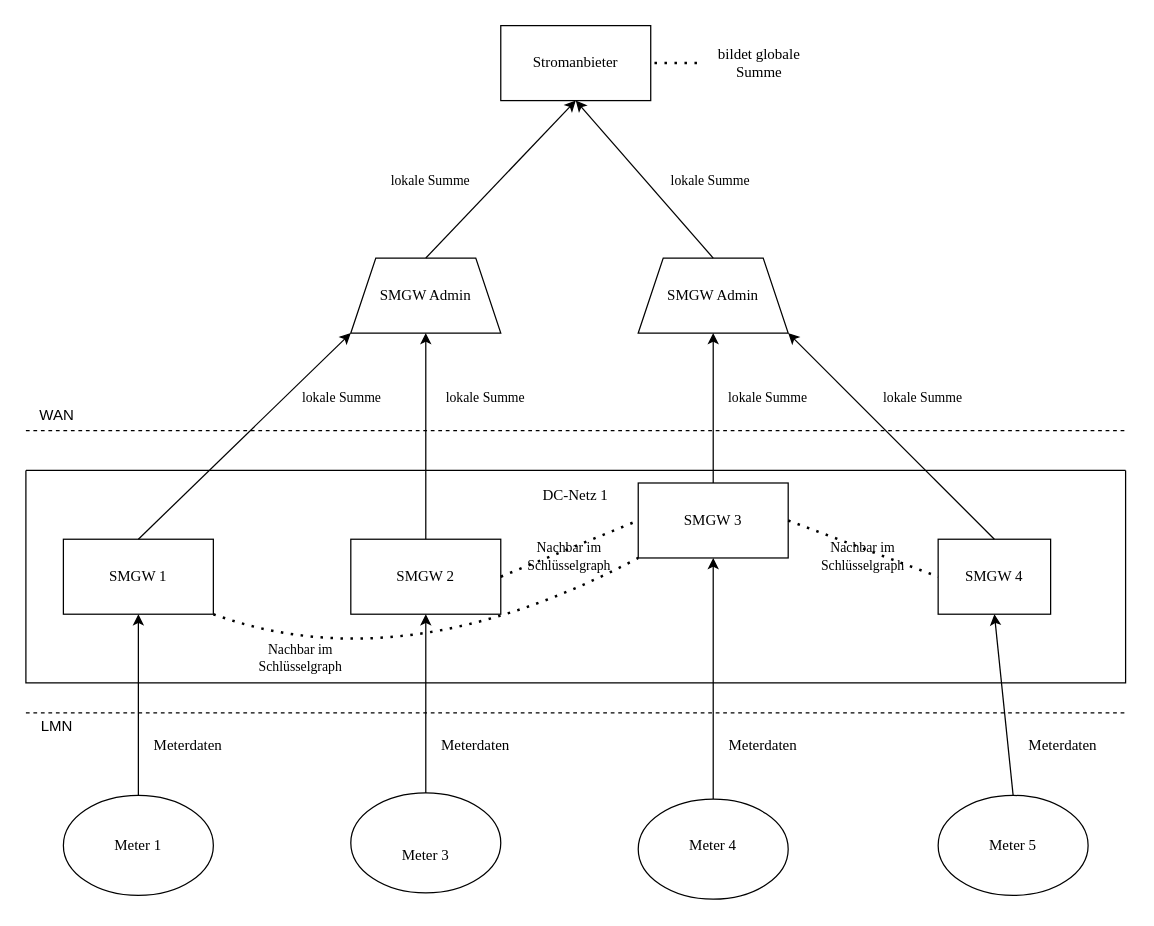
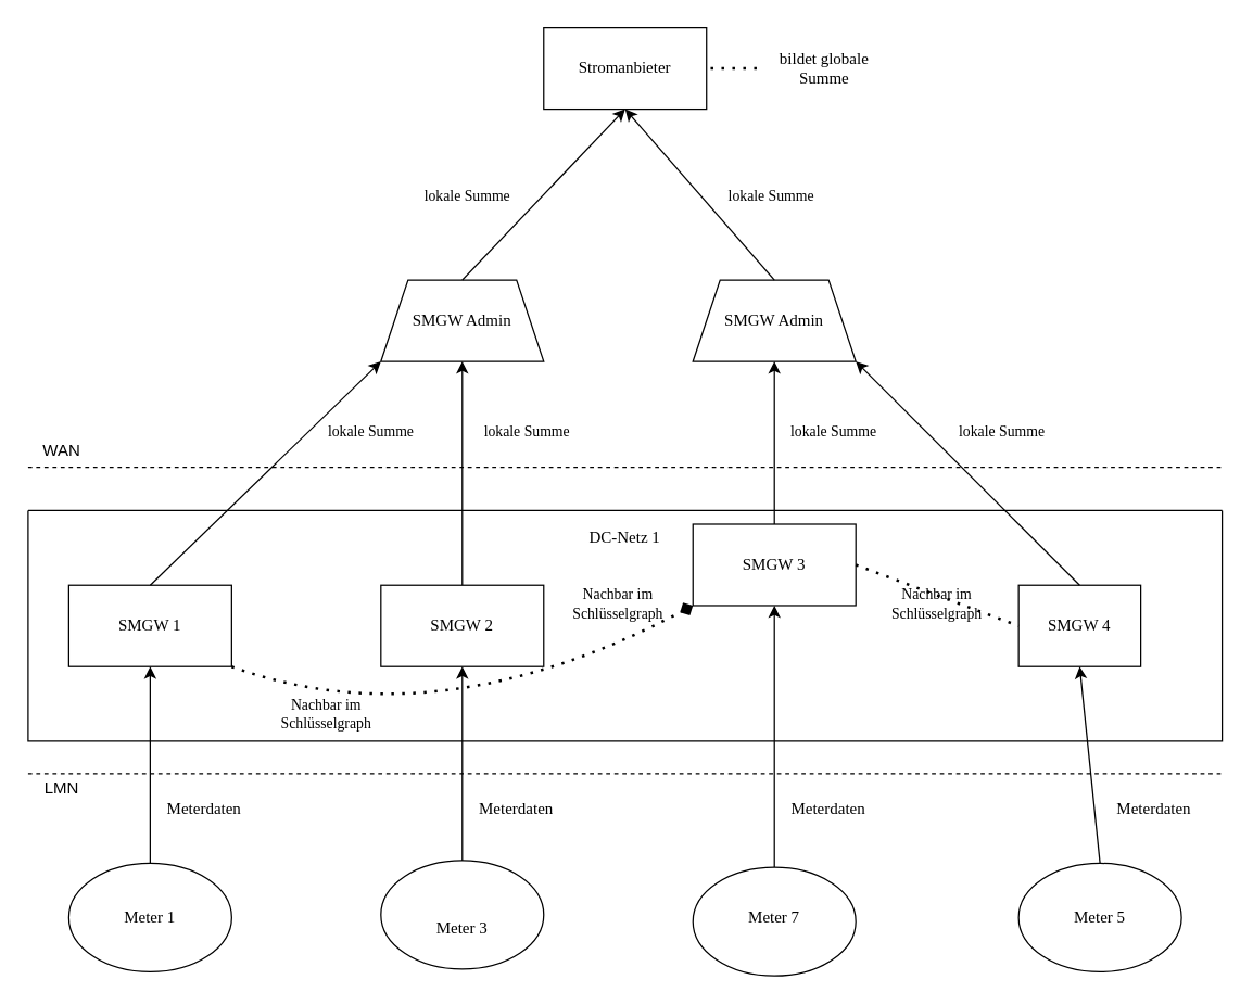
  <mxCell id="0" />
  <mxCell id="1" parent="0" />
  <mxCell id="2" value="" style="endArrow=classic;html=1;fontFamily=Verdana;fontSize=11;entryX=0.5;entryY=1;entryDx=0;entryDy=0;exitX=0.5;exitY=0;exitDx=0;exitDy=0;rounded=0;" parent="1" source="5" target="28" edge="1"><mxGeometry width="50" height="50" relative="1" as="geometry"><mxPoint x="276" y="437" as="sourcePoint" /><mxPoint x="326" y="387" as="targetPoint" /><Array as="points" /></mxGeometry></mxCell>
  <mxCell id="3" value="" style="swimlane;startSize=0;fontFamily=Verdana;" parent="1" vertex="1"><mxGeometry x="20" y="376" width="880" height="170" as="geometry" /></mxCell>
  <mxCell id="4" value="SMGW 1" style="rounded=0;whiteSpace=wrap;html=1;fontFamily=Verdana;" parent="3" vertex="1"><mxGeometry x="30" y="55" width="120" height="60" as="geometry" /></mxCell>
  <mxCell id="5" value="SMGW 2" style="rounded=0;whiteSpace=wrap;html=1;fontFamily=Verdana;" parent="3" vertex="1"><mxGeometry x="260" y="55" width="120" height="60" as="geometry" /></mxCell>
  <mxCell id="6" value="SMGW 3" style="rounded=0;whiteSpace=wrap;html=1;fontFamily=Verdana;" parent="3" vertex="1"><mxGeometry x="490" y="10" width="120" height="60" as="geometry" /></mxCell>
- <mxCell id="7" value="" style="endArrow=none;dashed=1;html=1;dashPattern=1 3;strokeWidth=2;fontFamily=Verdana;exitX=1;exitY=0.5;exitDx=0;exitDy=0;entryX=0;entryY=0.5;entryDx=0;entryDy=0;" parent="3" source="5" target="6" edge="1"><mxGeometry width="50" height="50" relative="1" as="geometry"><mxPoint x="181" y="95" as="sourcePoint" /><mxPoint x="255" y="95" as="targetPoint" /></mxGeometry></mxCell>
- <mxCell id="8" value="" style="endArrow=none;dashed=1;html=1;dashPattern=1 3;strokeWidth=2;fontFamily=Verdana;exitX=1;exitY=1;exitDx=0;exitDy=0;entryX=0;entryY=1;entryDx=0;entryDy=0;curved=1;" parent="3" source="4" target="6" edge="1"><mxGeometry width="50" height="50" relative="1" as="geometry"><mxPoint x="251" y="180" as="sourcePoint" /><mxPoint x="301" y="130" as="targetPoint" /><Array as="points"><mxPoint x="301" y="170" /></Array></mxGeometry></mxCell>
+ <mxCell id="8" value="" style="endArrow=diamond;dashed=1;html=1;dashPattern=1 3;strokeWidth=2;fontFamily=Verdana;exitX=1;exitY=1;exitDx=0;exitDy=0;entryX=0;entryY=1;entryDx=0;entryDy=0;curved=1;" parent="3" source="4" target="6" edge="1"><mxGeometry width="50" height="50" relative="1" as="geometry"><mxPoint x="251" y="180" as="sourcePoint" /><mxPoint x="301" y="130" as="targetPoint" /><Array as="points"><mxPoint x="301" y="170" /></Array></mxGeometry></mxCell>
  <mxCell id="9" value="Nachbar im Schlüsselgraph" style="text;html=1;strokeColor=none;fillColor=none;align=center;verticalAlign=middle;whiteSpace=wrap;rounded=0;fontFamily=Verdana;fontSize=11;" parent="3" vertex="1"><mxGeometry x="395" y="59" width="80" height="20" as="geometry" /></mxCell>
  <mxCell id="10" value="DC-Netz 1" style="text;html=1;strokeColor=none;fillColor=none;align=center;verticalAlign=middle;whiteSpace=wrap;rounded=0;fontFamily=Verdana;" parent="3" vertex="1"><mxGeometry x="403" y="10" width="74" height="20" as="geometry" /></mxCell>
  <mxCell id="11" value="SMGW 4" style="rounded=0;whiteSpace=wrap;html=1;fontFamily=Verdana;" vertex="1" parent="3"><mxGeometry x="730" y="55" width="90" height="60" as="geometry" /></mxCell>
  <mxCell id="12" value="" style="endArrow=none;dashed=1;html=1;dashPattern=1 3;strokeWidth=2;fontFamily=Verdana;entryX=0;entryY=0.5;entryDx=0;entryDy=0;exitX=1;exitY=0.5;exitDx=0;exitDy=0;" edge="1" parent="3" source="6" target="11"><mxGeometry width="50" height="50" relative="1" as="geometry"><mxPoint x="613" y="85" as="sourcePoint" /><mxPoint x="696" y="87" as="targetPoint" /></mxGeometry></mxCell>
  <mxCell id="13" value="Nachbar im Schlüsselgraph" style="text;html=1;strokeColor=none;fillColor=none;align=center;verticalAlign=middle;whiteSpace=wrap;rounded=0;fontFamily=Verdana;fontSize=11;" vertex="1" parent="3"><mxGeometry x="630" y="59" width="80" height="20" as="geometry" /></mxCell>
  <mxCell id="14" value="" style="endArrow=classic;html=1;fontFamily=Verdana;entryX=0.5;entryY=1;entryDx=0;entryDy=0;exitX=0.5;exitY=0;exitDx=0;exitDy=0;" parent="1" source="20" target="4" edge="1"><mxGeometry width="50" height="50" relative="1" as="geometry"><mxPoint x="130" y="636" as="sourcePoint" /><mxPoint x="310" y="626" as="targetPoint" /></mxGeometry></mxCell>
  <mxCell id="15" value="" style="endArrow=classic;html=1;fontFamily=Verdana;entryX=0.5;entryY=1;entryDx=0;entryDy=0;exitX=0.5;exitY=0;exitDx=0;exitDy=0;" parent="1" target="5" edge="1" source="21"><mxGeometry width="50" height="50" relative="1" as="geometry"><mxPoint x="324" y="636" as="sourcePoint" /><mxPoint x="310" y="626" as="targetPoint" /></mxGeometry></mxCell>
  <mxCell id="16" value="" style="endArrow=classic;html=1;fontFamily=Verdana;entryX=0.5;entryY=1;entryDx=0;entryDy=0;exitX=0.5;exitY=0;exitDx=0;exitDy=0;" parent="1" source="22" target="6" edge="1"><mxGeometry width="50" height="50" relative="1" as="geometry"><mxPoint x="520" y="636" as="sourcePoint" /><mxPoint x="310" y="626" as="targetPoint" /></mxGeometry></mxCell>
  <mxCell id="17" value="Meterdaten" style="text;html=1;strokeColor=none;fillColor=none;align=center;verticalAlign=middle;whiteSpace=wrap;rounded=0;fontFamily=Verdana;" parent="1" vertex="1"><mxGeometry x="100" y="586" width="100" height="20" as="geometry" /></mxCell>
  <mxCell id="18" value="Meterdaten" style="text;html=1;strokeColor=none;fillColor=none;align=center;verticalAlign=middle;whiteSpace=wrap;rounded=0;fontFamily=Verdana;" parent="1" vertex="1"><mxGeometry x="330" y="586" width="100" height="20" as="geometry" /></mxCell>
  <mxCell id="19" value="Meterdaten" style="text;html=1;strokeColor=none;fillColor=none;align=center;verticalAlign=middle;whiteSpace=wrap;rounded=0;fontFamily=Verdana;" parent="1" vertex="1"><mxGeometry x="560" y="586" width="100" height="20" as="geometry" /></mxCell>
  <mxCell id="20" value="" style="ellipse;whiteSpace=wrap;html=1;fontFamily=Verdana;" parent="1" vertex="1"><mxGeometry x="50" y="636" width="120" height="80" as="geometry" /></mxCell>
  <mxCell id="21" value="" style="ellipse;whiteSpace=wrap;html=1;fontFamily=Verdana;" parent="1" vertex="1"><mxGeometry x="280" y="634" width="120" height="80" as="geometry" /></mxCell>
  <mxCell id="22" value="" style="ellipse;whiteSpace=wrap;html=1;fontFamily=Verdana;" parent="1" vertex="1"><mxGeometry x="510" y="639" width="120" height="80" as="geometry" /></mxCell>
  <mxCell id="23" value="Meter 1" style="text;html=1;strokeColor=none;fillColor=none;align=center;verticalAlign=middle;whiteSpace=wrap;rounded=0;fontFamily=Verdana;" parent="1" vertex="1"><mxGeometry x="80" y="666" width="60" height="20" as="geometry" /></mxCell>
  <mxCell id="24" value="Meter 3" style="text;html=1;strokeColor=none;fillColor=none;align=center;verticalAlign=middle;whiteSpace=wrap;rounded=0;fontFamily=Verdana;" parent="1" vertex="1"><mxGeometry x="310" y="674" width="60" height="20" as="geometry" /></mxCell>
- <mxCell id="25" value="Meter 4" style="text;html=1;strokeColor=none;fillColor=none;align=center;verticalAlign=middle;whiteSpace=wrap;rounded=0;fontFamily=Verdana;" parent="1" vertex="1"><mxGeometry x="540" y="666" width="60" height="20" as="geometry" /></mxCell>
+ <mxCell id="25" value="Meter 7" style="text;html=1;strokeColor=none;fillColor=none;align=center;verticalAlign=middle;whiteSpace=wrap;rounded=0;fontFamily=Verdana;" parent="1" vertex="1"><mxGeometry x="540" y="666" width="60" height="20" as="geometry" /></mxCell>
  <mxCell id="26" value="Nachbar im Schlüsselgraph" style="text;html=1;strokeColor=none;fillColor=none;align=center;verticalAlign=middle;whiteSpace=wrap;rounded=0;fontFamily=Verdana;fontSize=11;" parent="1" vertex="1"><mxGeometry x="200" y="516" width="80" height="20" as="geometry" /></mxCell>
  <mxCell id="27" value="" style="endArrow=classic;html=1;fontFamily=Verdana;fontSize=11;exitX=0.5;exitY=0;exitDx=0;exitDy=0;entryX=0;entryY=1;entryDx=0;entryDy=0;" parent="1" source="4" target="28" edge="1"><mxGeometry width="50" height="50" relative="1" as="geometry"><mxPoint x="280" y="436" as="sourcePoint" /><mxPoint x="272" y="275" as="targetPoint" /></mxGeometry></mxCell>
  <mxCell id="28" value="" style="shape=trapezoid;perimeter=trapezoidPerimeter;whiteSpace=wrap;html=1;fixedSize=1;fontFamily=Verdana;fontSize=11;" parent="1" vertex="1"><mxGeometry x="280" y="206" width="120" height="60" as="geometry" /></mxCell>
  <mxCell id="29" value="lokale Summe" style="text;html=1;strokeColor=none;fillColor=none;align=center;verticalAlign=middle;whiteSpace=wrap;rounded=0;fontFamily=Verdana;fontSize=11;" parent="1" vertex="1"><mxGeometry x="231" y="308" width="84" height="20" as="geometry" /></mxCell>
  <mxCell id="30" value="lokale Summe" style="text;html=1;strokeColor=none;fillColor=none;align=center;verticalAlign=middle;whiteSpace=wrap;rounded=0;fontFamily=Verdana;fontSize=11;" parent="1" vertex="1"><mxGeometry x="346" y="308" width="84" height="20" as="geometry" /></mxCell>
  <mxCell id="31" value="" style="shape=trapezoid;perimeter=trapezoidPerimeter;whiteSpace=wrap;html=1;fixedSize=1;fontFamily=Verdana;fontSize=11;" parent="1" vertex="1"><mxGeometry x="510" y="206" width="120" height="60" as="geometry" /></mxCell>
  <mxCell id="32" value="&lt;font style=&quot;font-size: 12px;&quot;&gt;SMGW Admin&lt;/font&gt;" style="text;html=1;strokeColor=none;fillColor=none;align=center;verticalAlign=middle;whiteSpace=wrap;rounded=0;fontFamily=Verdana;fontSize=12;" parent="1" vertex="1"><mxGeometry x="524.25" y="226" width="91.5" height="20" as="geometry" /></mxCell>
  <mxCell id="33" value="" style="endArrow=classic;html=1;fontFamily=Verdana;fontSize=11;entryX=0.5;entryY=1;entryDx=0;entryDy=0;exitX=0.5;exitY=0;exitDx=0;exitDy=0;" parent="1" source="6" target="31" edge="1"><mxGeometry width="50" height="50" relative="1" as="geometry"><mxPoint x="276" y="437" as="sourcePoint" /><mxPoint x="326" y="387" as="targetPoint" /></mxGeometry></mxCell>
  <mxCell id="34" value="lokale Summe" style="text;html=1;strokeColor=none;fillColor=none;align=center;verticalAlign=middle;whiteSpace=wrap;rounded=0;fontFamily=Verdana;fontSize=11;" parent="1" vertex="1"><mxGeometry x="572" y="308" width="84" height="20" as="geometry" /></mxCell>
  <mxCell id="35" value="&lt;font style=&quot;font-size: 12px&quot;&gt;Stromanbieter&lt;/font&gt;" style="rounded=0;whiteSpace=wrap;html=1;fontFamily=Verdana;fontSize=11;" parent="1" vertex="1"><mxGeometry x="400" y="20" width="120" height="60" as="geometry" /></mxCell>
  <mxCell id="36" value="" style="endArrow=classic;html=1;fontFamily=Verdana;fontSize=11;entryX=0.5;entryY=1;entryDx=0;entryDy=0;exitX=0.5;exitY=0;exitDx=0;exitDy=0;" parent="1" source="31" target="35" edge="1"><mxGeometry width="50" height="50" relative="1" as="geometry"><mxPoint x="256" y="377" as="sourcePoint" /><mxPoint x="306" y="327" as="targetPoint" /><Array as="points" /></mxGeometry></mxCell>
  <mxCell id="37" value="lokale Summe" style="text;html=1;strokeColor=none;fillColor=none;align=center;verticalAlign=middle;whiteSpace=wrap;rounded=0;fontFamily=Verdana;fontSize=11;" parent="1" vertex="1"><mxGeometry x="301.75" y="134" width="84" height="20" as="geometry" /></mxCell>
  <mxCell id="38" value="lokale Summe" style="text;html=1;strokeColor=none;fillColor=none;align=center;verticalAlign=middle;whiteSpace=wrap;rounded=0;fontFamily=Verdana;fontSize=11;" parent="1" vertex="1"><mxGeometry x="526" y="134" width="84" height="20" as="geometry" /></mxCell>
  <mxCell id="39" value="&lt;font style=&quot;font-size: 12px;&quot;&gt;SMGW Admin&lt;/font&gt;" style="text;html=1;strokeColor=none;fillColor=none;align=center;verticalAlign=middle;whiteSpace=wrap;rounded=0;fontFamily=Verdana;fontSize=12;" parent="1" vertex="1"><mxGeometry x="294.25" y="226" width="91.5" height="20" as="geometry" /></mxCell>
  <mxCell id="40" value="" style="endArrow=none;dashed=1;html=1;dashPattern=1 3;strokeWidth=2;fontFamily=Verdana;fontSize=12;" parent="1" edge="1"><mxGeometry width="50" height="50" relative="1" as="geometry"><mxPoint x="523" y="50" as="sourcePoint" /><mxPoint x="563" y="50" as="targetPoint" /></mxGeometry></mxCell>
  <mxCell id="41" value="bildet globale Summe" style="text;html=1;strokeColor=none;fillColor=none;align=center;verticalAlign=middle;whiteSpace=wrap;rounded=0;fontFamily=Verdana;fontSize=12;" parent="1" vertex="1"><mxGeometry x="558" y="40" width="98" height="20" as="geometry" /></mxCell>
  <mxCell id="42" value="" style="endArrow=none;html=1;dashed=1;" edge="1" parent="1"><mxGeometry width="50" height="50" relative="1" as="geometry"><mxPoint x="20" y="570" as="sourcePoint" /><mxPoint x="901" y="570" as="targetPoint" /></mxGeometry></mxCell>
  <mxCell id="43" value="LMN" style="text;html=1;strokeColor=none;fillColor=none;align=center;verticalAlign=middle;whiteSpace=wrap;rounded=0;" vertex="1" parent="1"><mxGeometry x="25" y="571" width="40" height="20" as="geometry" /></mxCell>
  <mxCell id="44" value="" style="endArrow=none;html=1;dashed=1;" edge="1" parent="1"><mxGeometry width="50" height="50" relative="1" as="geometry"><mxPoint x="20" y="344" as="sourcePoint" /><mxPoint x="901" y="344" as="targetPoint" /></mxGeometry></mxCell>
  <mxCell id="45" value="WAN" style="text;html=1;strokeColor=none;fillColor=none;align=center;verticalAlign=middle;whiteSpace=wrap;rounded=0;" vertex="1" parent="1"><mxGeometry x="25" y="322" width="40" height="20" as="geometry" /></mxCell>
  <mxCell id="46" value="" style="ellipse;whiteSpace=wrap;html=1;fontFamily=Verdana;" vertex="1" parent="1"><mxGeometry x="750" y="636" width="120" height="80" as="geometry" /></mxCell>
  <mxCell id="47" value="Meter 5" style="text;html=1;strokeColor=none;fillColor=none;align=center;verticalAlign=middle;whiteSpace=wrap;rounded=0;fontFamily=Verdana;" vertex="1" parent="1"><mxGeometry x="780" y="666" width="60" height="20" as="geometry" /></mxCell>
  <mxCell id="48" value="" style="endArrow=classic;html=1;fontFamily=Verdana;entryX=0.5;entryY=1;entryDx=0;entryDy=0;exitX=0.5;exitY=0;exitDx=0;exitDy=0;" edge="1" parent="1" source="46" target="11"><mxGeometry width="50" height="50" relative="1" as="geometry"><mxPoint x="809" y="640" as="sourcePoint" /><mxPoint x="580" y="501" as="targetPoint" /></mxGeometry></mxCell>
  <mxCell id="49" value="Meterdaten" style="text;html=1;strokeColor=none;fillColor=none;align=center;verticalAlign=middle;whiteSpace=wrap;rounded=0;fontFamily=Verdana;" vertex="1" parent="1"><mxGeometry x="800" y="586" width="100" height="20" as="geometry" /></mxCell>
  <mxCell id="50" value="" style="endArrow=classic;html=1;entryX=0.5;entryY=1;entryDx=0;entryDy=0;exitX=0.5;exitY=0;exitDx=0;exitDy=0;rounded=0;" edge="1" parent="1" source="28" target="35"><mxGeometry width="50" height="50" relative="1" as="geometry"><mxPoint x="418" y="394" as="sourcePoint" /><mxPoint x="468" y="344" as="targetPoint" /></mxGeometry></mxCell>
  <mxCell id="51" value="" style="endArrow=classic;html=1;entryX=1;entryY=1;entryDx=0;entryDy=0;exitX=0.5;exitY=0;exitDx=0;exitDy=0;" edge="1" parent="1" source="11" target="31"><mxGeometry width="50" height="50" relative="1" as="geometry"><mxPoint x="418" y="394" as="sourcePoint" /><mxPoint x="468" y="344" as="targetPoint" /></mxGeometry></mxCell>
  <mxCell id="52" value="lokale Summe" style="text;html=1;strokeColor=none;fillColor=none;align=center;verticalAlign=middle;whiteSpace=wrap;rounded=0;fontFamily=Verdana;fontSize=11;" vertex="1" parent="1"><mxGeometry x="696" y="308" width="84" height="20" as="geometry" /></mxCell>
